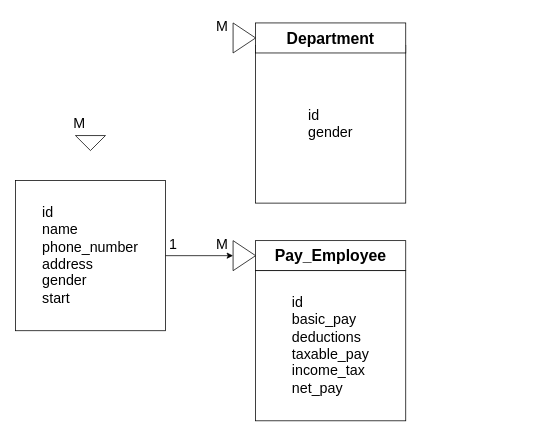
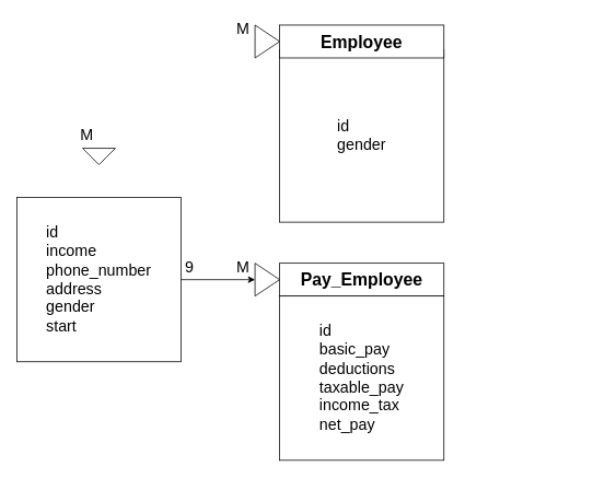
  <mxCell id="0" />
  <mxCell id="1" parent="0" />
  <mxCell id="2" style="edgeStyle=orthogonalEdgeStyle;rounded=0;orthogonalLoop=1;jettySize=auto;html=1;exitX=1;exitY=0.5;exitDx=0;exitDy=0;entryX=0;entryY=0.5;entryDx=0;entryDy=0;" edge="1" parent="1" source="10" target="6"><mxGeometry relative="1" as="geometry" /></mxCell>
- <mxCell id="3" value="&lt;div style=&quot;text-align: left&quot;&gt;&lt;span&gt;id&lt;/span&gt;&lt;/div&gt;&lt;div style=&quot;text-align: left&quot;&gt;&lt;span&gt;name&lt;/span&gt;&lt;/div&gt;&lt;div style=&quot;text-align: left&quot;&gt;&lt;span&gt;phone_number&lt;/span&gt;&lt;/div&gt;&lt;div style=&quot;text-align: left&quot;&gt;&lt;span&gt;address&lt;/span&gt;&lt;/div&gt;&lt;div style=&quot;text-align: left&quot;&gt;&lt;span&gt;gender&lt;/span&gt;&lt;/div&gt;&lt;div style=&quot;text-align: left&quot;&gt;&lt;span&gt;start&lt;/span&gt;&lt;/div&gt;" style="rounded=0;whiteSpace=wrap;html=1;fontSize=19;" vertex="1" parent="1"><mxGeometry x="20" y="240" width="200" height="200" as="geometry" /></mxCell>
+ <mxCell id="3" value="&lt;div style=&quot;text-align: left&quot;&gt;&lt;span&gt;id&lt;/span&gt;&lt;/div&gt;&lt;div style=&quot;text-align: left&quot;&gt;&lt;span&gt;income&lt;/span&gt;&lt;/div&gt;&lt;div style=&quot;text-align: left&quot;&gt;&lt;span&gt;phone_number&lt;/span&gt;&lt;/div&gt;&lt;div style=&quot;text-align: left&quot;&gt;&lt;span&gt;address&lt;/span&gt;&lt;/div&gt;&lt;div style=&quot;text-align: left&quot;&gt;&lt;span&gt;gender&lt;/span&gt;&lt;/div&gt;&lt;div style=&quot;text-align: left&quot;&gt;&lt;span&gt;start&lt;/span&gt;&lt;/div&gt;" style="rounded=0;whiteSpace=wrap;html=1;fontSize=19;" vertex="1" parent="1"><mxGeometry x="20" y="240" width="200" height="200" as="geometry" /></mxCell>
  <mxCell id="4" value="&lt;div style=&quot;text-align: left&quot;&gt;&lt;span&gt;id&lt;/span&gt;&lt;/div&gt;&lt;div style=&quot;text-align: left&quot;&gt;&lt;span&gt;gender&lt;/span&gt;&lt;/div&gt;" style="rounded=0;whiteSpace=wrap;html=1;fontSize=19;align=center;" vertex="1" parent="1"><mxGeometry x="340" y="60" width="200" height="210" as="geometry" /></mxCell>
- <mxCell id="5" value="Department" style="rounded=0;whiteSpace=wrap;html=1;fontStyle=1;fontSize=21;" vertex="1" parent="1"><mxGeometry x="340" y="30" width="200" height="40" as="geometry" /></mxCell>
+ <mxCell id="5" value="Employee" style="rounded=0;whiteSpace=wrap;html=1;fontStyle=1;fontSize=21;" vertex="1" parent="1"><mxGeometry x="340" y="30" width="200" height="40" as="geometry" /></mxCell>
  <mxCell id="6" value="Pay_Employee" style="rounded=0;whiteSpace=wrap;html=1;fontStyle=1;fontSize=21;" vertex="1" parent="1"><mxGeometry x="340" y="320" width="200" height="40" as="geometry" /></mxCell>
  <mxCell id="7" value="&lt;div style=&quot;text-align: left&quot;&gt;&lt;span&gt;id&lt;/span&gt;&lt;/div&gt;&lt;div style=&quot;text-align: left&quot;&gt;&lt;span&gt;basic_pay&lt;/span&gt;&lt;/div&gt;&lt;div style=&quot;text-align: left&quot;&gt;&lt;span&gt;deductions&lt;/span&gt;&lt;/div&gt;&lt;div style=&quot;text-align: left&quot;&gt;&lt;span&gt;taxable_pay&lt;/span&gt;&lt;/div&gt;&lt;div style=&quot;text-align: left&quot;&gt;&lt;span&gt;income_tax&lt;/span&gt;&lt;/div&gt;&lt;div style=&quot;text-align: left&quot;&gt;&lt;span&gt;net_pay&lt;/span&gt;&lt;/div&gt;" style="rounded=0;whiteSpace=wrap;html=1;fontSize=19;" vertex="1" parent="1"><mxGeometry x="340" y="360" width="200" height="200" as="geometry" /></mxCell>
  <mxCell id="8" value="" style="triangle;whiteSpace=wrap;html=1;strokeColor=none;" vertex="1" parent="1"><mxGeometry x="680" y="135" width="20" height="25" as="geometry" /></mxCell>
  <mxCell id="9" value="" style="triangle;whiteSpace=wrap;html=1;" vertex="1" parent="1"><mxGeometry x="310" y="30" width="30" height="40" as="geometry" /></mxCell>
  <mxCell id="10" value="" style="triangle;whiteSpace=wrap;html=1;" vertex="1" parent="1"><mxGeometry x="310" y="320" width="30" height="40" as="geometry" /></mxCell>
  <mxCell id="11" style="edgeStyle=orthogonalEdgeStyle;rounded=0;orthogonalLoop=1;jettySize=auto;html=1;exitX=1;exitY=0.5;exitDx=0;exitDy=0;entryX=0;entryY=0.5;entryDx=0;entryDy=0;" edge="1" parent="1" source="3" target="10"><mxGeometry relative="1" as="geometry"><mxPoint x="220" y="340" as="sourcePoint" /><mxPoint x="340" y="340" as="targetPoint" /></mxGeometry></mxCell>
  <mxCell id="12" value="" style="triangle;whiteSpace=wrap;html=1;direction=south;" vertex="1" parent="1"><mxGeometry x="100" y="180" width="40" height="20" as="geometry" /></mxCell>
  <mxCell id="13" value="M" style="text;html=1;align=center;verticalAlign=middle;resizable=0;points=[];autosize=1;fontSize=19;" vertex="1" parent="1"><mxGeometry x="280" y="20" width="30" height="30" as="geometry" /></mxCell>
  <mxCell id="14" value="M" style="text;html=1;align=center;verticalAlign=middle;resizable=0;points=[];autosize=1;fontSize=19;" vertex="1" parent="1"><mxGeometry x="90" y="150" width="30" height="30" as="geometry" /></mxCell>
  <mxCell id="15" value="M" style="text;html=1;align=center;verticalAlign=middle;resizable=0;points=[];autosize=1;fontSize=19;" vertex="1" parent="1"><mxGeometry x="280" y="310" width="30" height="30" as="geometry" /></mxCell>
- <mxCell id="16" value="1" style="text;html=1;align=center;verticalAlign=middle;resizable=0;points=[];autosize=1;fontSize=19;" vertex="1" parent="1"><mxGeometry x="215" y="310" width="30" height="30" as="geometry" /></mxCell>
+ <mxCell id="16" value="9" style="text;html=1;align=center;verticalAlign=middle;resizable=0;points=[];autosize=1;fontSize=19;" vertex="1" parent="1"><mxGeometry x="215" y="310" width="30" height="30" as="geometry" /></mxCell>
